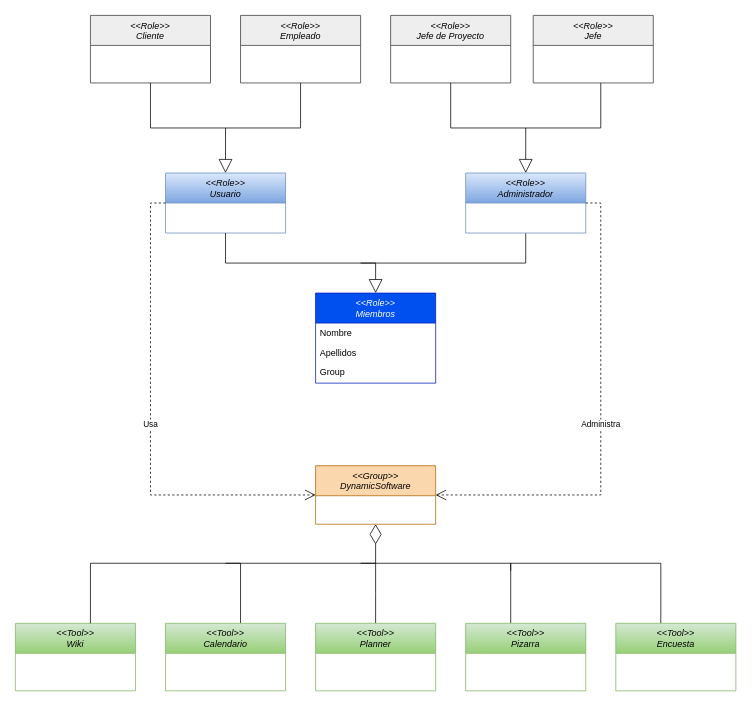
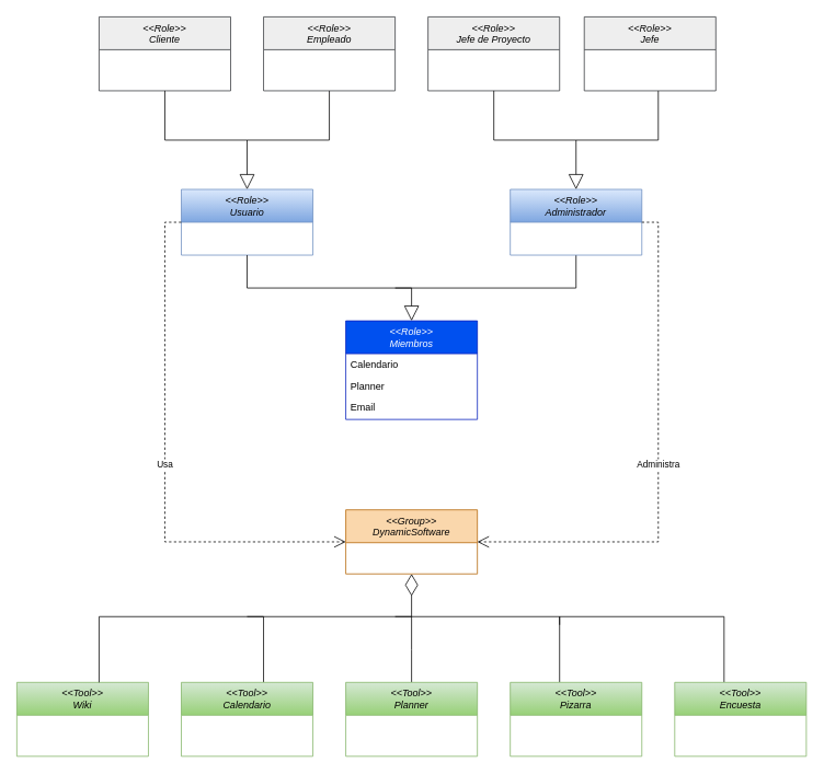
  <mxCell id="0" />
  <mxCell id="1" parent="0" />
  <mxCell id="2" value="&lt;&lt;Group&gt;&gt;&#10;DynamicSoftware" style="swimlane;fontStyle=2;align=center;verticalAlign=top;childLayout=stackLayout;horizontal=1;startSize=40;horizontalStack=0;resizeParent=1;resizeLast=0;collapsible=1;marginBottom=0;rounded=0;shadow=0;strokeWidth=1;fillColor=#fad7ac;strokeColor=#b46504;" parent="1" vertex="1"><mxGeometry x="420" y="620" width="160" height="78" as="geometry"><mxRectangle x="230" y="140" width="160" height="26" as="alternateBounds" /></mxGeometry></mxCell>
  <mxCell id="3" style="edgeStyle=orthogonalEdgeStyle;rounded=0;orthogonalLoop=1;jettySize=auto;html=1;endArrow=none;endFill=0;" parent="1" source="4" edge="1"><mxGeometry relative="1" as="geometry"><mxPoint x="500" y="750" as="targetPoint" /></mxGeometry></mxCell>
  <mxCell id="4" value="&lt;&lt;Tool&gt;&gt;&#10;Planner" style="swimlane;fontStyle=2;align=center;verticalAlign=top;childLayout=stackLayout;horizontal=1;startSize=40;horizontalStack=0;resizeParent=1;resizeLast=0;collapsible=1;marginBottom=0;rounded=0;shadow=0;strokeWidth=1;gradientColor=#97d077;fillColor=#d5e8d4;strokeColor=#82b366;" parent="1" vertex="1"><mxGeometry x="420" y="830" width="160" height="90" as="geometry"><mxRectangle x="230" y="140" width="160" height="26" as="alternateBounds" /></mxGeometry></mxCell>
  <mxCell id="5" style="edgeStyle=orthogonalEdgeStyle;rounded=0;orthogonalLoop=1;jettySize=auto;html=1;endArrow=none;endFill=0;" parent="1" source="6" edge="1"><mxGeometry relative="1" as="geometry"><mxPoint x="300" y="750" as="targetPoint" /><Array as="points"><mxPoint x="320" y="750" /></Array></mxGeometry></mxCell>
  <mxCell id="6" value="&lt;&lt;Tool&gt;&gt;&#10;Calendario" style="swimlane;fontStyle=2;align=center;verticalAlign=top;childLayout=stackLayout;horizontal=1;startSize=40;horizontalStack=0;resizeParent=1;resizeLast=0;collapsible=1;marginBottom=0;rounded=0;shadow=0;strokeWidth=1;gradientColor=#97d077;fillColor=#d5e8d4;strokeColor=#82b366;" parent="1" vertex="1"><mxGeometry x="220" y="830" width="160" height="90" as="geometry"><mxRectangle x="230" y="140" width="160" height="26" as="alternateBounds" /></mxGeometry></mxCell>
  <mxCell id="7" value="&lt;&lt;Tool&gt;&gt;&#10;Wiki" style="swimlane;fontStyle=2;align=center;verticalAlign=top;childLayout=stackLayout;horizontal=1;startSize=40;horizontalStack=0;resizeParent=1;resizeLast=0;collapsible=1;marginBottom=0;rounded=0;shadow=0;strokeWidth=1;gradientColor=#97d077;fillColor=#d5e8d4;strokeColor=#82b366;" parent="1" vertex="1"><mxGeometry x="20" y="830" width="160" height="90" as="geometry"><mxRectangle x="230" y="140" width="160" height="26" as="alternateBounds" /></mxGeometry></mxCell>
  <mxCell id="8" style="edgeStyle=orthogonalEdgeStyle;rounded=0;orthogonalLoop=1;jettySize=auto;html=1;endArrow=none;endFill=0;" parent="1" source="9" edge="1"><mxGeometry relative="1" as="geometry"><mxPoint x="480" y="750" as="targetPoint" /><Array as="points"><mxPoint x="680" y="750" /></Array></mxGeometry></mxCell>
  <mxCell id="9" value="&lt;&lt;Tool&gt;&gt;&#10;Pizarra" style="swimlane;fontStyle=2;align=center;verticalAlign=top;childLayout=stackLayout;horizontal=1;startSize=40;horizontalStack=0;resizeParent=1;resizeLast=0;collapsible=1;marginBottom=0;rounded=0;shadow=0;strokeWidth=1;gradientColor=#97d077;fillColor=#d5e8d4;strokeColor=#82b366;" parent="1" vertex="1"><mxGeometry x="620" y="830" width="160" height="90" as="geometry"><mxRectangle x="230" y="140" width="160" height="26" as="alternateBounds" /></mxGeometry></mxCell>
  <mxCell id="10" style="edgeStyle=orthogonalEdgeStyle;rounded=0;orthogonalLoop=1;jettySize=auto;html=1;endArrow=none;endFill=0;" parent="1" source="11" edge="1"><mxGeometry relative="1" as="geometry"><mxPoint x="680" y="760" as="targetPoint" /><Array as="points"><mxPoint x="880" y="750" /><mxPoint x="680" y="750" /></Array></mxGeometry></mxCell>
  <mxCell id="11" value="&lt;&lt;Tool&gt;&gt;&#10;Encuesta" style="swimlane;fontStyle=2;align=center;verticalAlign=top;childLayout=stackLayout;horizontal=1;startSize=40;horizontalStack=0;resizeParent=1;resizeLast=0;collapsible=1;marginBottom=0;rounded=0;shadow=0;strokeWidth=1;gradientColor=#97d077;fillColor=#d5e8d4;strokeColor=#82b366;" parent="1" vertex="1"><mxGeometry x="820" y="830" width="160" height="90" as="geometry"><mxRectangle x="230" y="140" width="160" height="26" as="alternateBounds" /></mxGeometry></mxCell>
  <mxCell id="12" value="&lt;&lt;Role&gt;&gt;&#10;Miembros" style="swimlane;fontStyle=2;align=center;verticalAlign=top;childLayout=stackLayout;horizontal=1;startSize=40;horizontalStack=0;resizeParent=1;resizeLast=0;collapsible=1;marginBottom=0;rounded=0;shadow=0;strokeWidth=1;fillColor=#0050ef;strokeColor=#001DBC;fontColor=#ffffff;" parent="1" vertex="1"><mxGeometry x="420" y="390" width="160" height="120" as="geometry"><mxRectangle x="230" y="140" width="160" height="26" as="alternateBounds" /></mxGeometry></mxCell>
- <mxCell id="13" value="Nombre" style="text;align=left;verticalAlign=top;spacingLeft=4;spacingRight=4;overflow=hidden;rotatable=0;points=[[0,0.5],[1,0.5]];portConstraint=eastwest;" parent="12" vertex="1"><mxGeometry y="40" width="160" height="26" as="geometry" /></mxCell>
- <mxCell id="14" value="Apellidos" style="text;align=left;verticalAlign=top;spacingLeft=4;spacingRight=4;overflow=hidden;rotatable=0;points=[[0,0.5],[1,0.5]];portConstraint=eastwest;rounded=0;shadow=0;html=0;" parent="12" vertex="1"><mxGeometry y="66" width="160" height="26" as="geometry" /></mxCell>
- <mxCell id="15" value="Group " style="text;align=left;verticalAlign=top;spacingLeft=4;spacingRight=4;overflow=hidden;rotatable=0;points=[[0,0.5],[1,0.5]];portConstraint=eastwest;rounded=0;shadow=0;html=0;" parent="12" vertex="1"><mxGeometry y="92" width="160" height="24" as="geometry" /></mxCell>
+ <mxCell id="13" value="Calendario" style="text;align=left;verticalAlign=top;spacingLeft=4;spacingRight=4;overflow=hidden;rotatable=0;points=[[0,0.5],[1,0.5]];portConstraint=eastwest;" parent="12" vertex="1"><mxGeometry y="40" width="160" height="26" as="geometry" /></mxCell>
+ <mxCell id="14" value="Planner" style="text;align=left;verticalAlign=top;spacingLeft=4;spacingRight=4;overflow=hidden;rotatable=0;points=[[0,0.5],[1,0.5]];portConstraint=eastwest;rounded=0;shadow=0;html=0;" parent="12" vertex="1"><mxGeometry y="66" width="160" height="26" as="geometry" /></mxCell>
+ <mxCell id="15" value="Email " style="text;align=left;verticalAlign=top;spacingLeft=4;spacingRight=4;overflow=hidden;rotatable=0;points=[[0,0.5],[1,0.5]];portConstraint=eastwest;rounded=0;shadow=0;html=0;" parent="12" vertex="1"><mxGeometry y="92" width="160" height="24" as="geometry" /></mxCell>
  <mxCell id="16" value="&lt;&lt;Role&gt;&gt;&#10;Cliente" style="swimlane;fontStyle=2;align=center;verticalAlign=top;childLayout=stackLayout;horizontal=1;startSize=40;horizontalStack=0;resizeParent=1;resizeLast=0;collapsible=1;marginBottom=0;rounded=0;shadow=0;strokeWidth=1;fillColor=#eeeeee;strokeColor=#36393d;" parent="1" vertex="1"><mxGeometry x="120" y="20" width="160" height="90" as="geometry"><mxRectangle x="230" y="140" width="160" height="26" as="alternateBounds" /></mxGeometry></mxCell>
  <mxCell id="17" style="edgeStyle=orthogonalEdgeStyle;rounded=0;orthogonalLoop=1;jettySize=auto;html=1;endArrow=none;endFill=0;" parent="1" source="18" edge="1"><mxGeometry relative="1" as="geometry"><mxPoint x="300" y="170" as="targetPoint" /><Array as="points"><mxPoint x="400" y="170" /></Array></mxGeometry></mxCell>
  <mxCell id="18" value="&lt;&lt;Role&gt;&gt;&#10;Empleado" style="swimlane;fontStyle=2;align=center;verticalAlign=top;childLayout=stackLayout;horizontal=1;startSize=40;horizontalStack=0;resizeParent=1;resizeLast=0;collapsible=1;marginBottom=0;rounded=0;shadow=0;strokeWidth=1;fillColor=#eeeeee;strokeColor=#36393d;" parent="1" vertex="1"><mxGeometry x="320" y="20" width="160" height="90" as="geometry"><mxRectangle x="230" y="140" width="160" height="26" as="alternateBounds" /></mxGeometry></mxCell>
  <mxCell id="19" value="&lt;&lt;Role&gt;&gt;&#10;Jefe de Proyecto" style="swimlane;fontStyle=2;align=center;verticalAlign=top;childLayout=stackLayout;horizontal=1;startSize=40;horizontalStack=0;resizeParent=1;resizeLast=0;collapsible=1;marginBottom=0;rounded=0;shadow=0;strokeWidth=1;fillColor=#eeeeee;strokeColor=#36393d;" parent="1" vertex="1"><mxGeometry x="520" y="20" width="160" height="90" as="geometry"><mxRectangle x="230" y="140" width="160" height="26" as="alternateBounds" /></mxGeometry></mxCell>
  <mxCell id="20" style="edgeStyle=orthogonalEdgeStyle;rounded=0;orthogonalLoop=1;jettySize=auto;html=1;endArrow=none;endFill=0;" parent="1" source="21" edge="1"><mxGeometry relative="1" as="geometry"><mxPoint x="700" y="170" as="targetPoint" /><Array as="points"><mxPoint x="800" y="170" /></Array></mxGeometry></mxCell>
  <mxCell id="21" value="&lt;&lt;Role&gt;&gt;&#10;Jefe" style="swimlane;fontStyle=2;align=center;verticalAlign=top;childLayout=stackLayout;horizontal=1;startSize=40;horizontalStack=0;resizeParent=1;resizeLast=0;collapsible=1;marginBottom=0;rounded=0;shadow=0;strokeWidth=1;fillColor=#eeeeee;strokeColor=#36393d;" parent="1" vertex="1"><mxGeometry x="710" y="20" width="160" height="90" as="geometry"><mxRectangle x="230" y="140" width="160" height="26" as="alternateBounds" /></mxGeometry></mxCell>
  <mxCell id="22" value="&lt;&lt;Role&gt;&gt;&#10;Usuario" style="swimlane;fontStyle=2;align=center;verticalAlign=top;childLayout=stackLayout;horizontal=1;startSize=40;horizontalStack=0;resizeParent=1;resizeLast=0;collapsible=1;marginBottom=0;rounded=0;shadow=0;strokeWidth=1;fillColor=#dae8fc;strokeColor=#6c8ebf;gradientColor=#7ea6e0;" parent="1" vertex="1"><mxGeometry x="220" y="230" width="160" height="80" as="geometry"><mxRectangle x="230" y="140" width="160" height="26" as="alternateBounds" /></mxGeometry></mxCell>
  <mxCell id="23" style="edgeStyle=orthogonalEdgeStyle;rounded=0;orthogonalLoop=1;jettySize=auto;html=1;endArrow=none;endFill=0;" parent="1" source="24" edge="1"><mxGeometry relative="1" as="geometry"><mxPoint x="480" y="350" as="targetPoint" /><Array as="points"><mxPoint x="700" y="350" /></Array></mxGeometry></mxCell>
  <mxCell id="24" value="&lt;&lt;Role&gt;&gt;&#10;Administrador" style="swimlane;fontStyle=2;align=center;verticalAlign=top;childLayout=stackLayout;horizontal=1;startSize=40;horizontalStack=0;resizeParent=1;resizeLast=0;collapsible=1;marginBottom=0;rounded=0;shadow=0;strokeWidth=1;fillColor=#dae8fc;strokeColor=#6c8ebf;gradientColor=#7ea6e0;" parent="1" vertex="1"><mxGeometry x="620" y="230" width="160" height="80" as="geometry"><mxRectangle x="230" y="140" width="160" height="26" as="alternateBounds" /></mxGeometry></mxCell>
  <mxCell id="25" value="" style="endArrow=block;endSize=16;endFill=0;html=1;rounded=0;edgeStyle=orthogonalEdgeStyle;" parent="1" source="16" target="22" edge="1"><mxGeometry width="160" relative="1" as="geometry"><mxPoint x="210" y="170" as="sourcePoint" /><mxPoint x="370" y="170" as="targetPoint" /></mxGeometry></mxCell>
  <mxCell id="26" value="" style="endArrow=block;endSize=16;endFill=0;html=1;rounded=0;edgeStyle=orthogonalEdgeStyle;" parent="1" source="19" target="24" edge="1"><mxGeometry width="160" relative="1" as="geometry"><mxPoint x="600" y="170" as="sourcePoint" /><mxPoint x="760" y="170" as="targetPoint" /></mxGeometry></mxCell>
  <mxCell id="27" value="" style="endArrow=block;endSize=16;endFill=0;html=1;rounded=0;edgeStyle=orthogonalEdgeStyle;" parent="1" source="22" target="12" edge="1"><mxGeometry width="160" relative="1" as="geometry"><mxPoint x="310" y="360" as="sourcePoint" /><mxPoint x="470" y="360" as="targetPoint" /><Array as="points"><mxPoint x="300" y="350" /><mxPoint x="500" y="350" /></Array></mxGeometry></mxCell>
  <mxCell id="28" value="" style="endArrow=diamondThin;endFill=0;endSize=24;html=1;rounded=0;edgeStyle=orthogonalEdgeStyle;" parent="1" source="7" target="2" edge="1"><mxGeometry width="160" relative="1" as="geometry"><mxPoint x="160" y="790" as="sourcePoint" /><mxPoint x="320" y="790" as="targetPoint" /><Array as="points"><mxPoint x="120" y="750" /><mxPoint x="500" y="750" /></Array></mxGeometry></mxCell>
  <mxCell id="29" value="Administra" style="endArrow=open;endSize=12;dashed=1;html=1;rounded=0;edgeStyle=orthogonalEdgeStyle;" parent="1" source="24" target="2" edge="1"><mxGeometry width="160" relative="1" as="geometry"><mxPoint x="710" y="560" as="sourcePoint" /><mxPoint x="870" y="560" as="targetPoint" /><Array as="points"><mxPoint x="800" y="270" /><mxPoint x="800" y="659" /></Array></mxGeometry></mxCell>
  <mxCell id="30" value="Usa" style="endArrow=open;endSize=12;dashed=1;html=1;rounded=0;edgeStyle=orthogonalEdgeStyle;" parent="1" source="22" target="2" edge="1"><mxGeometry width="160" relative="1" as="geometry"><mxPoint x="-50" y="570" as="sourcePoint" /><mxPoint x="110" y="570" as="targetPoint" /><Array as="points"><mxPoint x="200" y="270" /><mxPoint x="200" y="659" /></Array></mxGeometry></mxCell>
